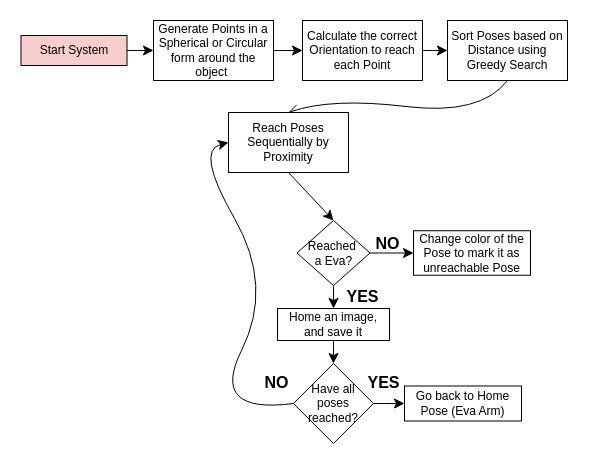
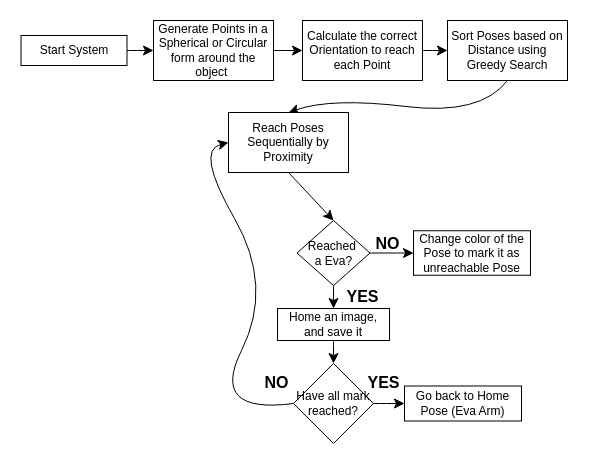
  <mxCell id="0" />
  <mxCell id="1" parent="0" />
  <mxCell id="2" style="edgeStyle=none;curved=1;rounded=0;orthogonalLoop=1;jettySize=auto;html=1;exitX=1;exitY=0.5;exitDx=0;exitDy=0;entryX=0;entryY=0.5;entryDx=0;entryDy=0;fontSize=12;startSize=8;endSize=8;" edge="1" parent="1" source="3" target="5"><mxGeometry relative="1" as="geometry" /></mxCell>
- <mxCell id="3" value="Start System" style="rounded=0;whiteSpace=wrap;html=1;fillColor=#f8cecc;" vertex="1" parent="1"><mxGeometry x="20.5" y="35" width="106" height="30" as="geometry" /></mxCell>
+ <mxCell id="3" value="Start System" style="rounded=0;whiteSpace=wrap;html=1;" vertex="1" parent="1"><mxGeometry x="20.5" y="35" width="106" height="30" as="geometry" /></mxCell>
  <mxCell id="4" style="edgeStyle=none;curved=1;rounded=0;orthogonalLoop=1;jettySize=auto;html=1;exitX=1;exitY=0.5;exitDx=0;exitDy=0;entryX=0;entryY=0.5;entryDx=0;entryDy=0;fontSize=12;startSize=8;endSize=8;" edge="1" parent="1" source="25" target="7"><mxGeometry relative="1" as="geometry" /></mxCell>
  <mxCell id="5" value="Generate Points in a Spherical or Circular form around the object&lt;span style=&quot;background-color: transparent; color: light-dark(rgb(0, 0, 0), rgb(255, 255, 255));&quot;&gt;&amp;nbsp;&lt;/span&gt;" style="rounded=0;whiteSpace=wrap;html=1;" vertex="1" parent="1"><mxGeometry x="153" y="20" width="120" height="60" as="geometry" /></mxCell>
- <mxCell id="6" style="edgeStyle=none;curved=1;rounded=0;orthogonalLoop=1;jettySize=auto;html=1;exitX=0.5;exitY=1;exitDx=0;exitDy=0;entryX=0.5;entryY=0;entryDx=0;entryDy=0;fontSize=12;startSize=8;endSize=8;endArrow=open;" edge="1" parent="1" source="7" target="9"><mxGeometry relative="1" as="geometry"><Array as="points"><mxPoint x="480" y="115" /><mxPoint x="331" y="97" /></Array></mxGeometry></mxCell>
+ <mxCell id="6" style="edgeStyle=none;curved=1;rounded=0;orthogonalLoop=1;jettySize=auto;html=1;exitX=0.5;exitY=1;exitDx=0;exitDy=0;entryX=0.5;entryY=0;entryDx=0;entryDy=0;fontSize=12;startSize=8;endSize=8;" edge="1" parent="1" source="7" target="9"><mxGeometry relative="1" as="geometry"><Array as="points"><mxPoint x="480" y="115" /><mxPoint x="331" y="97" /></Array></mxGeometry></mxCell>
  <mxCell id="7" value="Sort Poses based on Distance using Greedy Search" style="rounded=0;whiteSpace=wrap;html=1;" vertex="1" parent="1"><mxGeometry x="447" y="20" width="120" height="60" as="geometry" /></mxCell>
  <mxCell id="8" style="edgeStyle=none;curved=1;rounded=0;orthogonalLoop=1;jettySize=auto;html=1;exitX=0.5;exitY=1;exitDx=0;exitDy=0;entryX=0.5;entryY=0;entryDx=0;entryDy=0;fontSize=12;startSize=8;endSize=8;" edge="1" parent="1" source="9" target="16"><mxGeometry relative="1" as="geometry" /></mxCell>
  <mxCell id="9" value="Reach Poses Sequentially by Proximity" style="rounded=0;whiteSpace=wrap;html=1;" vertex="1" parent="1"><mxGeometry x="228" y="112" width="120" height="60" as="geometry" /></mxCell>
  <mxCell id="10" style="edgeStyle=none;curved=1;rounded=0;orthogonalLoop=1;jettySize=auto;html=1;exitX=1;exitY=0.5;exitDx=0;exitDy=0;fontSize=12;startSize=8;endSize=8;" edge="1" parent="1" source="12" target="13"><mxGeometry relative="1" as="geometry" /></mxCell>
  <mxCell id="11" style="edgeStyle=none;curved=1;rounded=0;orthogonalLoop=1;jettySize=auto;html=1;exitX=0;exitY=0.5;exitDx=0;exitDy=0;entryX=0;entryY=0.5;entryDx=0;entryDy=0;fontSize=12;startSize=8;endSize=8;" edge="1" parent="1" source="12" target="9"><mxGeometry relative="1" as="geometry"><Array as="points"><mxPoint x="209" y="414" /><mxPoint x="273" y="286" /><mxPoint x="195" y="150" /></Array></mxGeometry></mxCell>
- <mxCell id="12" value="Have all poses reached?" style="rhombus;whiteSpace=wrap;html=1;" vertex="1" parent="1"><mxGeometry x="293" y="363" width="80" height="80" as="geometry" /></mxCell>
+ <mxCell id="12" value="Have all mark reached?" style="rhombus;whiteSpace=wrap;html=1;" vertex="1" parent="1"><mxGeometry x="293" y="363" width="80" height="80" as="geometry" /></mxCell>
  <mxCell id="13" value="Go back to Home Pose (Eva Arm)" style="rounded=0;whiteSpace=wrap;html=1;" vertex="1" parent="1"><mxGeometry x="404" y="385.5" width="117" height="35" as="geometry" /></mxCell>
  <mxCell id="14" style="edgeStyle=none;curved=1;rounded=0;orthogonalLoop=1;jettySize=auto;html=1;exitX=0.5;exitY=1;exitDx=0;exitDy=0;entryX=0.5;entryY=0;entryDx=0;entryDy=0;fontSize=12;startSize=8;endSize=8;" edge="1" parent="1" source="16" target="18"><mxGeometry relative="1" as="geometry" /></mxCell>
  <mxCell id="15" style="edgeStyle=none;curved=1;rounded=0;orthogonalLoop=1;jettySize=auto;html=1;exitX=1;exitY=0.5;exitDx=0;exitDy=0;entryX=0;entryY=0.5;entryDx=0;entryDy=0;fontSize=12;startSize=8;endSize=8;" edge="1" parent="1" source="16" target="19"><mxGeometry relative="1" as="geometry" /></mxCell>
  <mxCell id="16" value="Reached&amp;nbsp;&lt;div&gt;a Eva?&lt;/div&gt;" style="rhombus;whiteSpace=wrap;html=1;" vertex="1" parent="1"><mxGeometry x="296.5" y="220" width="73" height="65" as="geometry" /></mxCell>
  <mxCell id="17" style="edgeStyle=none;curved=1;rounded=0;orthogonalLoop=1;jettySize=auto;html=1;exitX=0.5;exitY=1;exitDx=0;exitDy=0;entryX=0.5;entryY=0;entryDx=0;entryDy=0;fontSize=12;startSize=8;endSize=8;" edge="1" parent="1" source="18" target="12"><mxGeometry relative="1" as="geometry" /></mxCell>
  <mxCell id="18" value="Home an image, and save it" style="rounded=0;whiteSpace=wrap;html=1;" vertex="1" parent="1"><mxGeometry x="277" y="308" width="112" height="32" as="geometry" /></mxCell>
  <mxCell id="19" value="Change color of the Pose to mark it as unreachable Pose" style="rounded=0;whiteSpace=wrap;html=1;" vertex="1" parent="1"><mxGeometry x="413" y="230.25" width="117" height="44.5" as="geometry" /></mxCell>
  <mxCell id="20" value="&lt;b&gt;YES&lt;/b&gt;" style="text;html=1;align=center;verticalAlign=middle;resizable=0;points=[];autosize=1;strokeColor=none;fillColor=none;fontSize=16;" vertex="1" parent="1"><mxGeometry x="357.5" y="366.5" width="50" height="31" as="geometry" /></mxCell>
  <mxCell id="21" value="&lt;b&gt;NO&lt;/b&gt;" style="text;html=1;align=center;verticalAlign=middle;resizable=0;points=[];autosize=1;strokeColor=none;fillColor=none;fontSize=16;" vertex="1" parent="1"><mxGeometry x="254.5" y="366.5" width="42" height="31" as="geometry" /></mxCell>
  <mxCell id="22" value="&lt;b&gt;YES&lt;/b&gt;" style="text;html=1;align=center;verticalAlign=middle;resizable=0;points=[];autosize=1;strokeColor=none;fillColor=none;fontSize=16;" vertex="1" parent="1"><mxGeometry x="337" y="280" width="50" height="31" as="geometry" /></mxCell>
  <mxCell id="23" value="&lt;b&gt;NO&lt;/b&gt;" style="text;html=1;align=center;verticalAlign=middle;resizable=0;points=[];autosize=1;strokeColor=none;fillColor=none;fontSize=16;" vertex="1" parent="1"><mxGeometry x="365.5" y="227" width="42" height="31" as="geometry" /></mxCell>
  <mxCell id="24" value="" style="edgeStyle=none;curved=1;rounded=0;orthogonalLoop=1;jettySize=auto;html=1;exitX=1;exitY=0.5;exitDx=0;exitDy=0;entryX=0;entryY=0.5;entryDx=0;entryDy=0;fontSize=12;startSize=8;endSize=8;" edge="1" parent="1" source="5" target="25"><mxGeometry relative="1" as="geometry"><mxPoint x="296" y="50" as="sourcePoint" /><mxPoint x="416" y="50" as="targetPoint" /></mxGeometry></mxCell>
  <mxCell id="25" value="Calculate the correct Orientation to reach each Point" style="rounded=0;whiteSpace=wrap;html=1;" vertex="1" parent="1"><mxGeometry x="302" y="20" width="120" height="60" as="geometry" /></mxCell>
